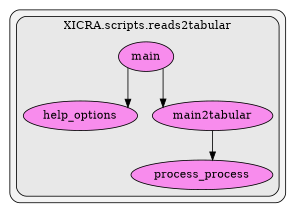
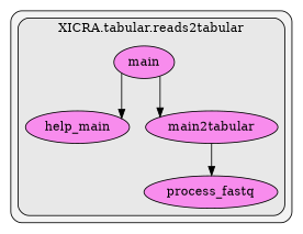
  digraph {
    clusterrank=local
    rankdir=TB
    splines=ortho
    node [fillcolor="#ff65efb2" fontcolor="#000000" group=17 style=filled]
    edge [color="#000000" style=solid]
-   n1 [label=help_options]
+   n1 [label=help_main]
    n2 [label=main]
-   n3 [label=process_process]
+   n3 [label=process_fastq]
    n4 [label=main2tabular]
    subgraph cluster_1 {
      fillcolor="#80808018"
      style="filled,rounded"
      subgraph cluster_2 {
        fillcolor="#80808018"
-       label="XICRA.scripts.reads2tabular"
+       label="XICRA.tabular.reads2tabular"
        style="filled,rounded"
        n1
        n2
        n3
        n4
      }
    }
    n2 -> n1
    n2 -> n4
    n4 -> n3
  }
